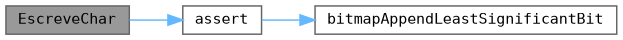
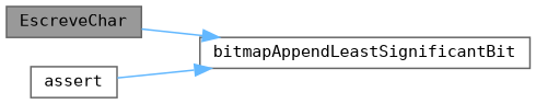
  digraph {
    fontname="DejaVu Sans Mono"
    rankdir=LR
    node [color=grey40 fillcolor=white fontname="DejaVu Sans Mono" fontsize=10 shape=box style=filled]
    edge [color=steelblue1 fontname="DejaVu Sans Mono" fontsize=10 labelfontname=Helvetica labelfontsize=10 style=solid]
    n1 [color=gray40 fillcolor=grey60 fontcolor=black height=0.2 label=EscreveChar width=0.4]
    n2 [height=0.2 label=bitmapAppendLeastSignificantBit width=0.4]
    n3 [height=0.2 label=assert width=0.4]
-   n1 -> n3
+   n1 -> n2
    n3 -> n2
  }
